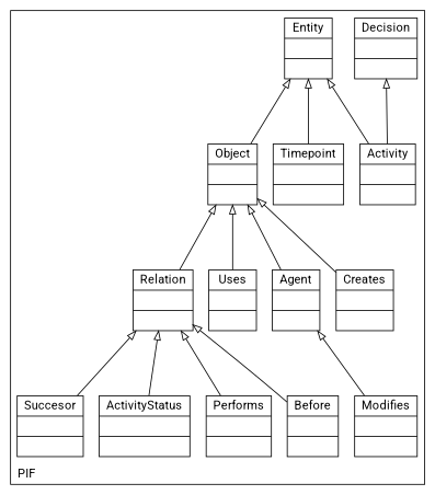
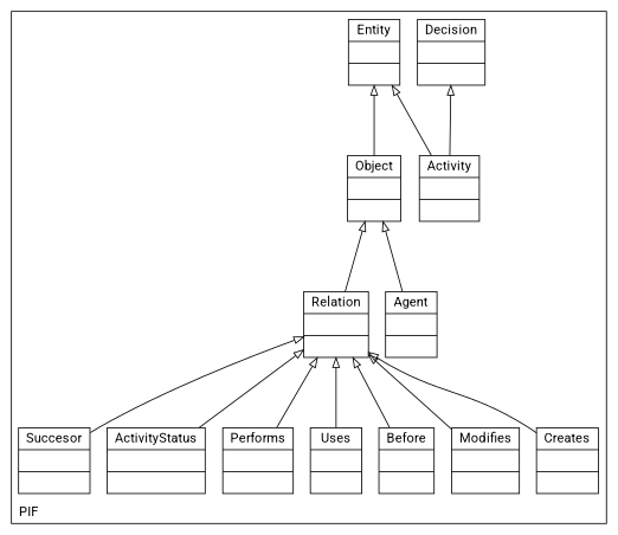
  digraph {
    compound=true
    fontname=Roboto
    labeljust=l
    labelloc=t
    nodeSep=0.75
    rankdir=BT
    node [fontname=Roboto shape=record]
    edge [arrowhead=onormal constraint=true fontname=Roboto group=Relation minlen=2]
    n1 [label="{Entity| | }"]
    n2 [label="{Activity| | }"]
    n3 [label="{Object| | }"]
-   n4 [label="{Timepoint| | }"]
    n5 [label="{Relation| | }"]
    n6 [label="{Decision| | }"]
    n7 [label="{Agent| | }"]
    n8 [label="{Creates| | }"]
    n9 [label="{Modifies| | }"]
    n10 [label="{Before| | }"]
    n11 [label="{Uses| | }"]
    n12 [label="{Performs| | }"]
    n13 [label="{ActivityStatus| | }"]
    n14 [label="{Succesor| | }"]
    subgraph cluster_1 {
      color=black
      label=PIF
      n1
      n2
      n3
-     n4
      n5
      n6
      n7
      n8
      n9
      n10
      n11
      n12
      n13
      n14
    }
    n2 -> n1 [group=Entity]
    n2 -> n6 [group=Activity]
    n3 -> n1 [group=Entity]
-   n4 -> n1 [group=Entity]
    n5 -> n3 [group=Entity]
    n7 -> n3 [group=Object]
-   n8 -> n3
-   n9 -> n7
+   n8 -> n5
+   n9 -> n5
    n10 -> n5
-   n11 -> n3
+   n11 -> n5
    n12 -> n5
    n13 -> n5
    n14 -> n5
  }
